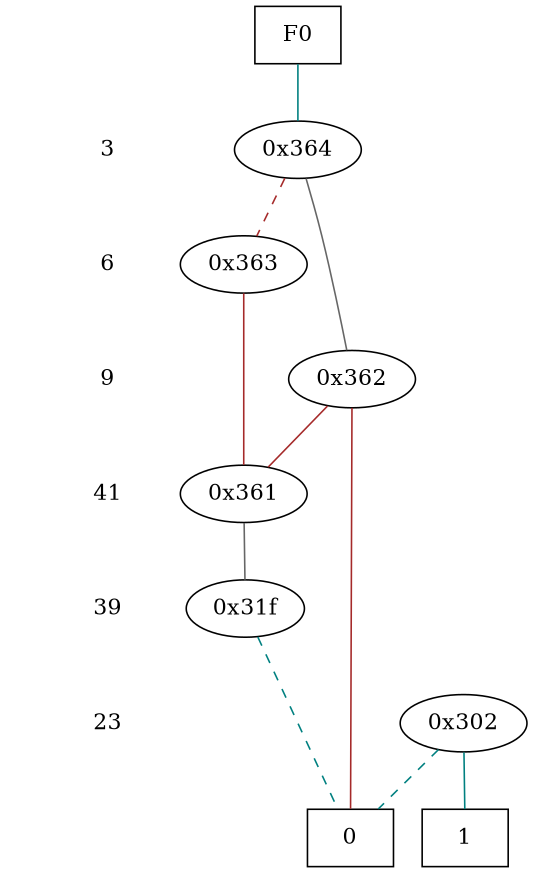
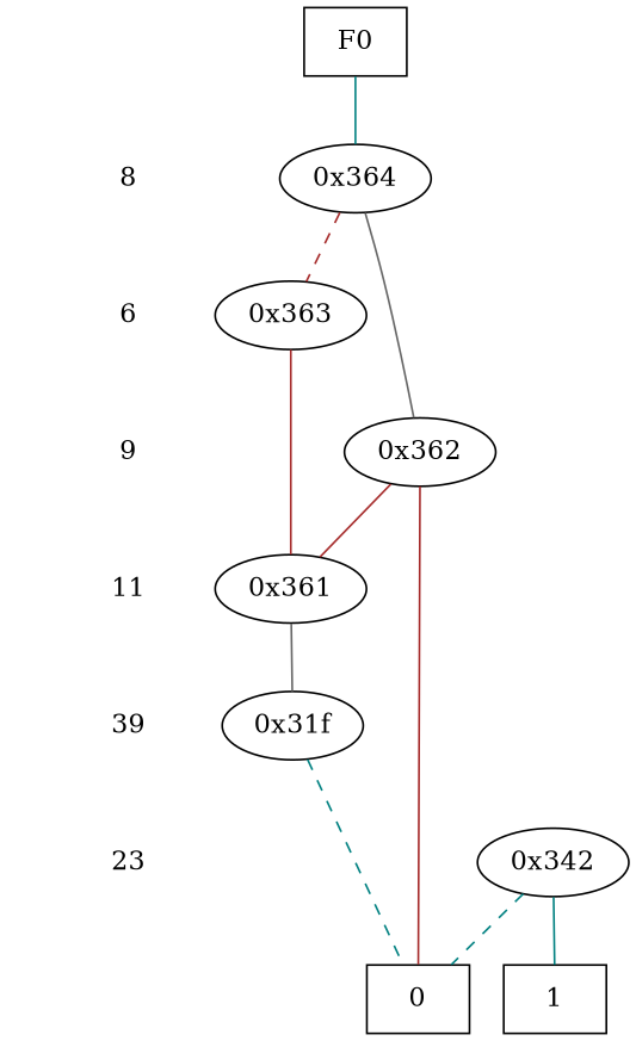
  digraph {
    node [shape=plaintext]
    edge [dir=none style=invis]
    "CONST NODES" [style=invis]
-   " 3 "
+   " 3 " [label=8]
    " 6 "
    " 9 "
-   " 11 " [label=41]
+   " 11 "
    n6 [label=39]
    " 23 "
    F0 [shape=box]
    "0x364" [shape=""]
    "0x363" [shape=""]
    "0x362" [shape=""]
    "0x361" [shape=""]
    "0x31f" [shape=""]
-   "0x302" [shape=""]
+   "0x302" [label="0x342" shape=""]
    n15 [label=0 shape=box]
    n16 [label=1 shape=box]
    subgraph sub_1 {
      "CONST NODES"
      " 3 "
      " 6 "
      " 9 "
      " 11 "
      n6
      " 23 "
    }
    subgraph sub_2 {
      rank=same
      F0
    }
    subgraph sub_3 {
      rank=same
      " 3 "
      "0x364"
    }
    subgraph sub_4 {
      rank=same
      " 6 "
      "0x363"
    }
    subgraph sub_5 {
      rank=same
      " 9 "
      "0x362"
    }
    subgraph sub_6 {
      rank=same
      " 11 "
      "0x361"
    }
    subgraph sub_7 {
      rank=same
      n6
      "0x31f"
    }
    subgraph sub_8 {
      rank=same
      " 23 "
      "0x302"
    }
    subgraph sub_9 {
      rank=same
      "CONST NODES"
      subgraph sub_10 {
        rank=same
        n15
        n16
      }
    }
    " 3 " -> " 6 "
    " 6 " -> " 9 "
    " 9 " -> " 11 "
    " 11 " -> n6
    n6 -> " 23 "
    " 23 " -> "CONST NODES"
    F0 -> "0x364" [color=teal style=solid]
    "0x364" -> "0x363" [color=brown style=dashed]
    "0x364" -> "0x362" [color=gray40 style=""]
    "0x363" -> "0x361" [color=brown style=""]
    "0x362" -> "0x361" [color=brown style=""]
    "0x362" -> n15 [color=brown style=solid]
    "0x361" -> "0x31f" [color=gray40 style=""]
    "0x31f" -> n15 [color=teal style=dashed]
    "0x302" -> n15 [color=teal style=dashed]
    "0x302" -> n16 [color=teal style=""]
  }
